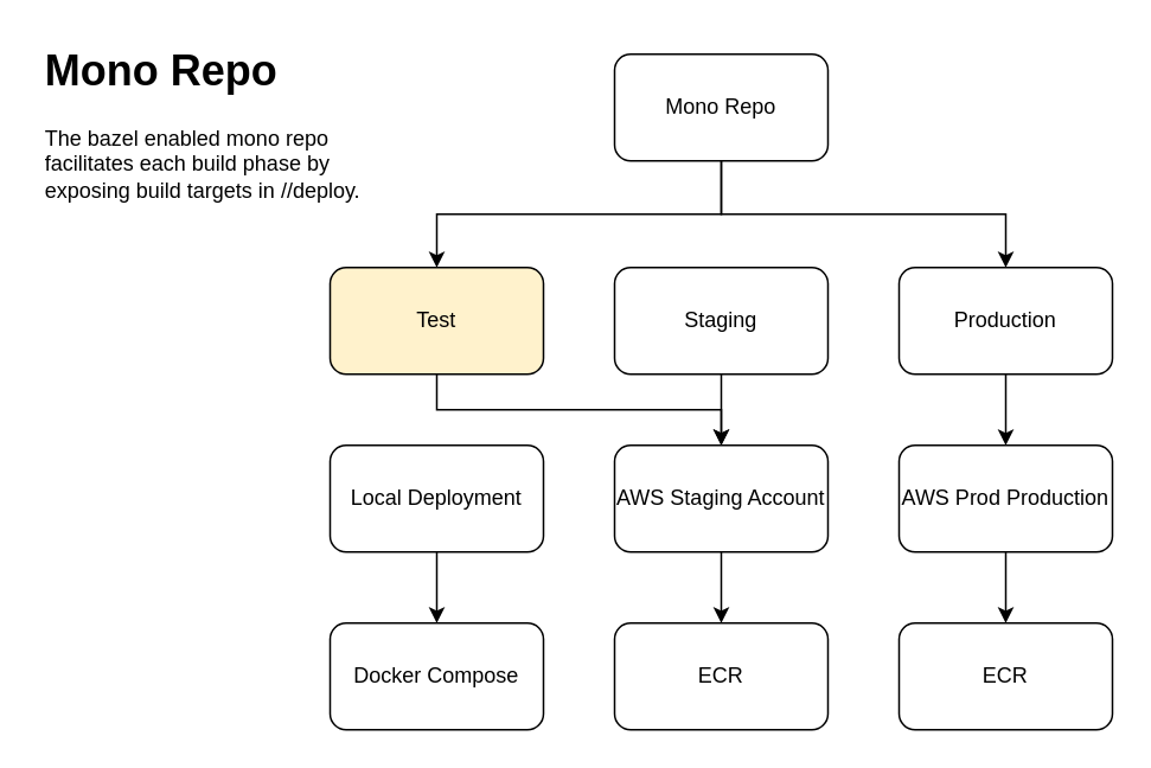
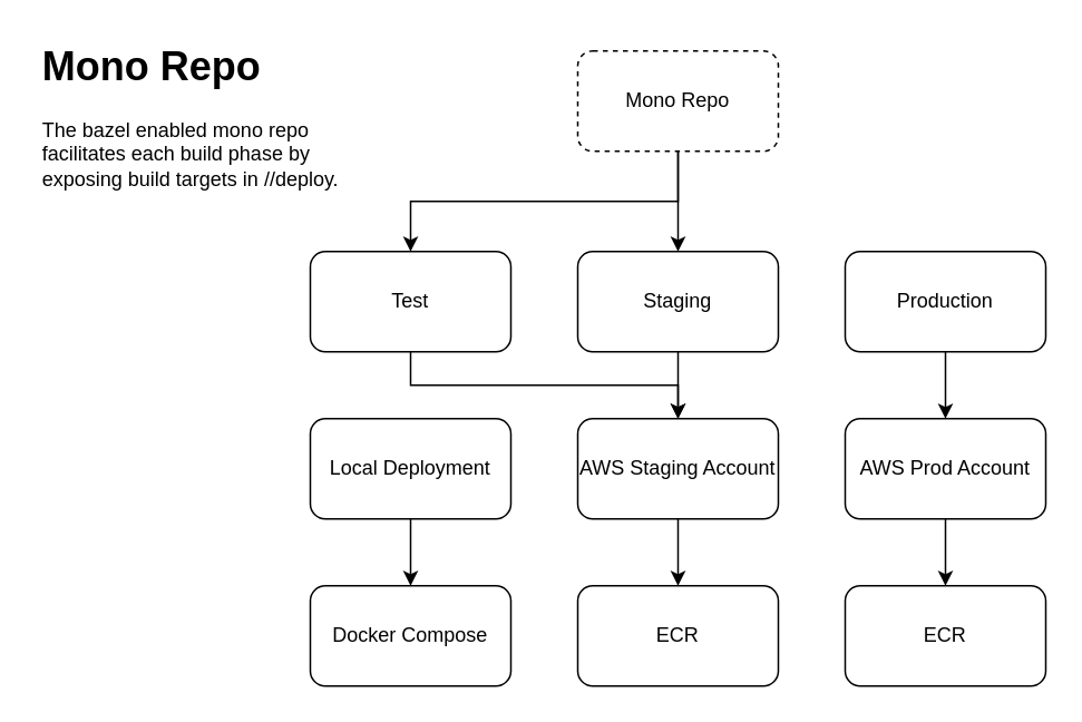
  <mxCell id="0" />
  <mxCell id="1" parent="0" />
  <mxCell id="2" style="edgeStyle=orthogonalEdgeStyle;rounded=0;orthogonalLoop=1;jettySize=auto;html=1;exitX=0.5;exitY=1;exitDx=0;exitDy=0;entryX=0.5;entryY=0;entryDx=0;entryDy=0;" parent="1" source="4" target="8" edge="1"><mxGeometry relative="1" as="geometry" /></mxCell>
- <mxCell id="3" style="edgeStyle=orthogonalEdgeStyle;rounded=0;orthogonalLoop=1;jettySize=auto;html=1;exitX=0.5;exitY=1;exitDx=0;exitDy=0;entryX=0.5;entryY=0;entryDx=0;entryDy=0;" parent="1" source="4" target="10" edge="1"><mxGeometry relative="1" as="geometry" /></mxCell>
- <mxCell id="4" value="Mono Repo" style="rounded=1;whiteSpace=wrap;html=1;" parent="1" vertex="1"><mxGeometry x="345" y="30" width="120" height="60" as="geometry" /></mxCell>
+ <mxCell id="3" style="edgeStyle=orthogonalEdgeStyle;rounded=0;orthogonalLoop=1;jettySize=auto;html=1;exitX=0.5;exitY=1;exitDx=0;exitDy=0;" parent="1" source="4" target="6" edge="1"><mxGeometry relative="1" as="geometry" /></mxCell>
+ <mxCell id="4" value="Mono Repo" style="rounded=1;whiteSpace=wrap;html=1;dashed=1;" parent="1" vertex="1"><mxGeometry x="345" y="30" width="120" height="60" as="geometry" /></mxCell>
  <mxCell id="5" style="edgeStyle=orthogonalEdgeStyle;rounded=0;orthogonalLoop=1;jettySize=auto;html=1;exitX=0.5;exitY=1;exitDx=0;exitDy=0;" parent="1" source="6" edge="1"><mxGeometry relative="1" as="geometry"><mxPoint x="405" y="250" as="targetPoint" /></mxGeometry></mxCell>
  <mxCell id="6" value="Staging" style="rounded=1;whiteSpace=wrap;html=1;" parent="1" vertex="1"><mxGeometry x="345" y="150" width="120" height="60" as="geometry" /></mxCell>
  <mxCell id="7" style="edgeStyle=orthogonalEdgeStyle;rounded=0;orthogonalLoop=1;jettySize=auto;html=1;exitX=0.5;exitY=1;exitDx=0;exitDy=0;" parent="1" source="8" target="15" edge="1"><mxGeometry relative="1" as="geometry" /></mxCell>
- <mxCell id="8" value="Test" style="rounded=1;whiteSpace=wrap;html=1;fillColor=#fff2cc;" parent="1" vertex="1"><mxGeometry x="185" y="150" width="120" height="60" as="geometry" /></mxCell>
+ <mxCell id="8" value="Test" style="rounded=1;whiteSpace=wrap;html=1;" parent="1" vertex="1"><mxGeometry x="185" y="150" width="120" height="60" as="geometry" /></mxCell>
  <mxCell id="9" style="edgeStyle=orthogonalEdgeStyle;rounded=0;orthogonalLoop=1;jettySize=auto;html=1;exitX=0.5;exitY=1;exitDx=0;exitDy=0;" parent="1" source="10" edge="1"><mxGeometry relative="1" as="geometry"><mxPoint x="565" y="250" as="targetPoint" /></mxGeometry></mxCell>
  <mxCell id="10" value="Production" style="rounded=1;whiteSpace=wrap;html=1;" parent="1" vertex="1"><mxGeometry x="505" y="150" width="120" height="60" as="geometry" /></mxCell>
  <mxCell id="11" value="&lt;h1&gt;Mono Repo&lt;/h1&gt;&lt;p&gt;The bazel enabled mono repo facilitates each build phase by exposing build targets in //deploy.&lt;/p&gt;" style="text;html=1;strokeColor=none;fillColor=none;spacing=5;spacingTop=-20;whiteSpace=wrap;overflow=hidden;rounded=0;" parent="1" vertex="1"><mxGeometry x="20" y="20" width="190" height="100" as="geometry" /></mxCell>
  <mxCell id="12" style="edgeStyle=orthogonalEdgeStyle;rounded=0;orthogonalLoop=1;jettySize=auto;html=1;exitX=0.5;exitY=1;exitDx=0;exitDy=0;" parent="1" source="13" edge="1"><mxGeometry relative="1" as="geometry"><mxPoint x="245" y="350" as="targetPoint" /></mxGeometry></mxCell>
  <mxCell id="13" value="Local Deployment" style="rounded=1;whiteSpace=wrap;html=1;" parent="1" vertex="1"><mxGeometry x="185" y="250" width="120" height="60" as="geometry" /></mxCell>
  <mxCell id="14" style="edgeStyle=orthogonalEdgeStyle;rounded=0;orthogonalLoop=1;jettySize=auto;html=1;exitX=0.5;exitY=1;exitDx=0;exitDy=0;" parent="1" source="15" edge="1"><mxGeometry relative="1" as="geometry"><mxPoint x="405" y="350" as="targetPoint" /></mxGeometry></mxCell>
  <mxCell id="15" value="AWS Staging Account" style="rounded=1;whiteSpace=wrap;html=1;" parent="1" vertex="1"><mxGeometry x="345" y="250" width="120" height="60" as="geometry" /></mxCell>
  <mxCell id="16" style="edgeStyle=orthogonalEdgeStyle;rounded=0;orthogonalLoop=1;jettySize=auto;html=1;exitX=0.5;exitY=1;exitDx=0;exitDy=0;entryX=0.5;entryY=0;entryDx=0;entryDy=0;" parent="1" source="17" target="20" edge="1"><mxGeometry relative="1" as="geometry" /></mxCell>
- <mxCell id="17" value="AWS Prod Production" style="rounded=1;whiteSpace=wrap;html=1;" parent="1" vertex="1"><mxGeometry x="505" y="250" width="120" height="60" as="geometry" /></mxCell>
+ <mxCell id="17" value="AWS Prod Account" style="rounded=1;whiteSpace=wrap;html=1;" parent="1" vertex="1"><mxGeometry x="505" y="250" width="120" height="60" as="geometry" /></mxCell>
  <mxCell id="18" value="Docker Compose" style="rounded=1;whiteSpace=wrap;html=1;" parent="1" vertex="1"><mxGeometry x="185" y="350" width="120" height="60" as="geometry" /></mxCell>
  <mxCell id="19" value="ECR" style="rounded=1;whiteSpace=wrap;html=1;" parent="1" vertex="1"><mxGeometry x="345" y="350" width="120" height="60" as="geometry" /></mxCell>
  <mxCell id="20" value="ECR" style="rounded=1;whiteSpace=wrap;html=1;" parent="1" vertex="1"><mxGeometry x="505" y="350" width="120" height="60" as="geometry" /></mxCell>
